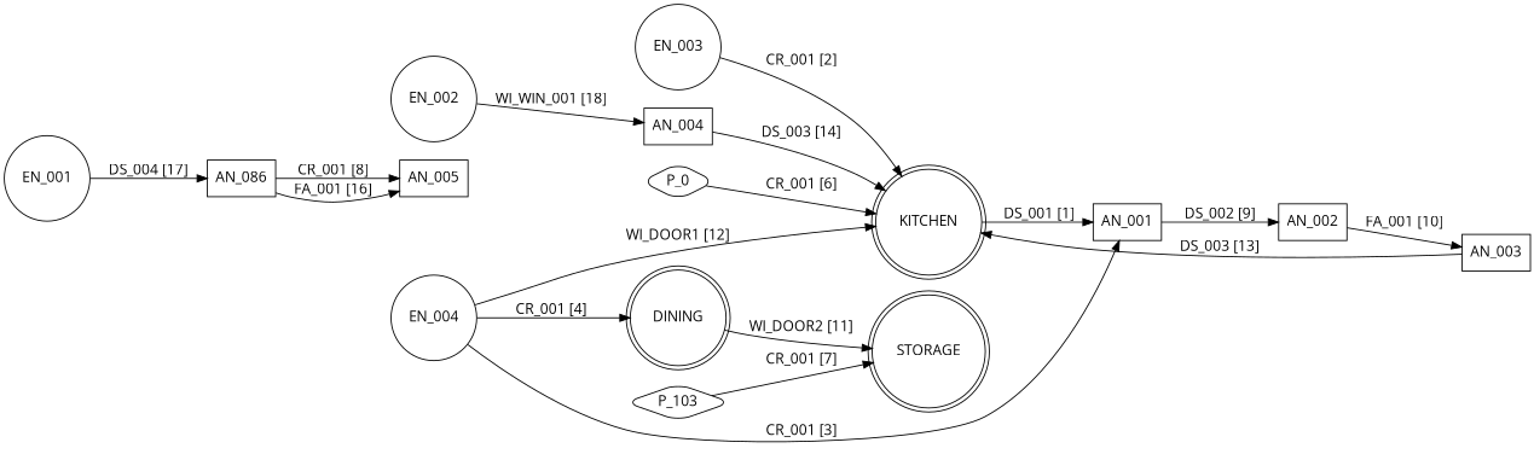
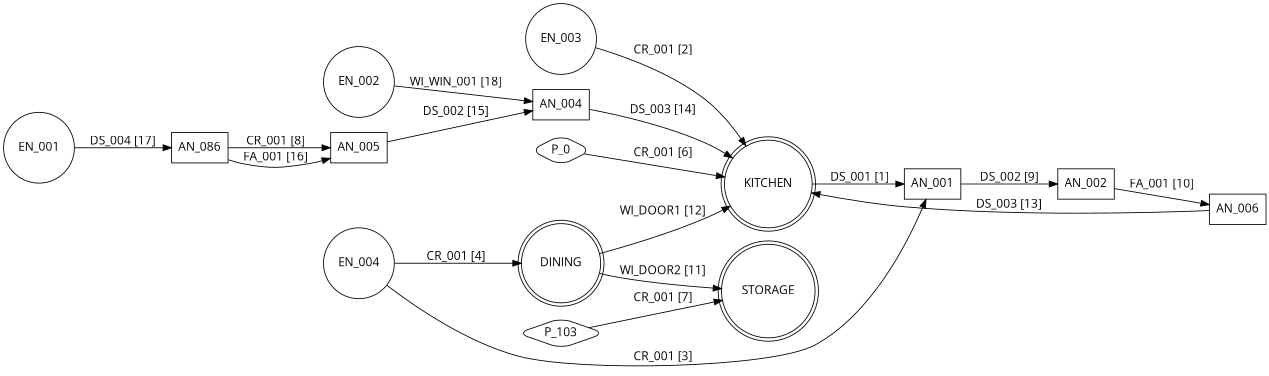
  digraph {
    fontname="Open Sans"
    rankdir=LR
    node [fontname="Open Sans" shape=rectangle]
    edge [fontname="Open Sans"]
    KITCHEN [shape=doublecircle]
    AN_001
    AN_002
    STORAGE [shape=doublecircle]
    DINING [shape=doublecircle]
    EN_003 [shape=circle]
    EN_004 [shape=circle]
    EN_001 [shape=circle]
    n9 [label=AN_086]
    AN_005
    EN_002 [shape=circle]
    AN_004
-   AN_003
+   AN_003 [label=AN_006]
    P_0 [shape=diamond style=rounded]
    n15 [label=P_103 shape=diamond style=rounded]
    KITCHEN -> AN_001 [label="DS_001 [1]"]
    AN_001 -> AN_002 [label="DS_002 [9]"]
    AN_002 -> AN_003 [label="FA_001 [10]"]
-   EN_004 -> KITCHEN [label="WI_DOOR1 [12]"]
+   DINING -> KITCHEN [label="WI_DOOR1 [12]"]
    DINING -> STORAGE [label="WI_DOOR2 [11]"]
    EN_003 -> KITCHEN [label="CR_001 [2]"]
    EN_004 -> AN_001 [label="CR_001 [3]"]
    EN_004 -> DINING [label="CR_001 [4]"]
    EN_001 -> n9 [label="DS_004 [17]"]
    n9 -> AN_005 [label="CR_001 [8]"]
    n9 -> AN_005 [label="FA_001 [16]"]
+   AN_005 -> AN_004 [label="DS_002 [15]"]
    EN_002 -> AN_004 [label="WI_WIN_001 [18]"]
    AN_004 -> KITCHEN [label="DS_003 [14]"]
    AN_003 -> KITCHEN [label="DS_003 [13]"]
    P_0 -> KITCHEN [label="CR_001 [6]"]
    n15 -> STORAGE [label="CR_001 [7]"]
  }
